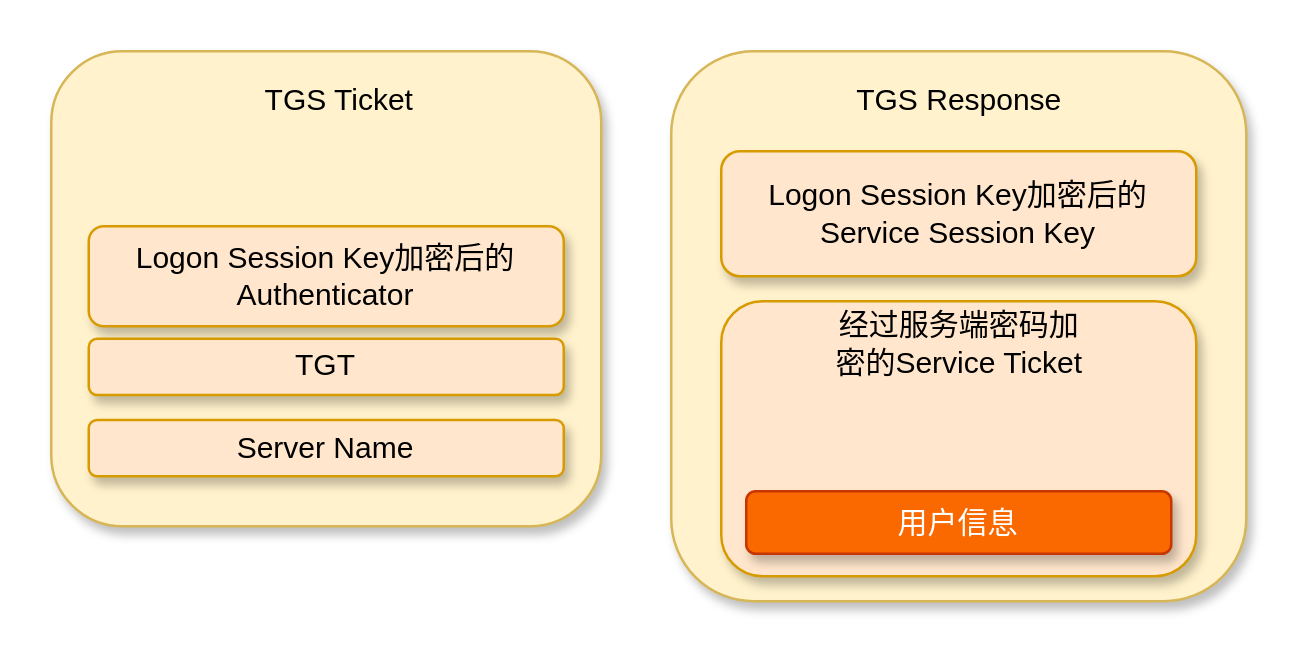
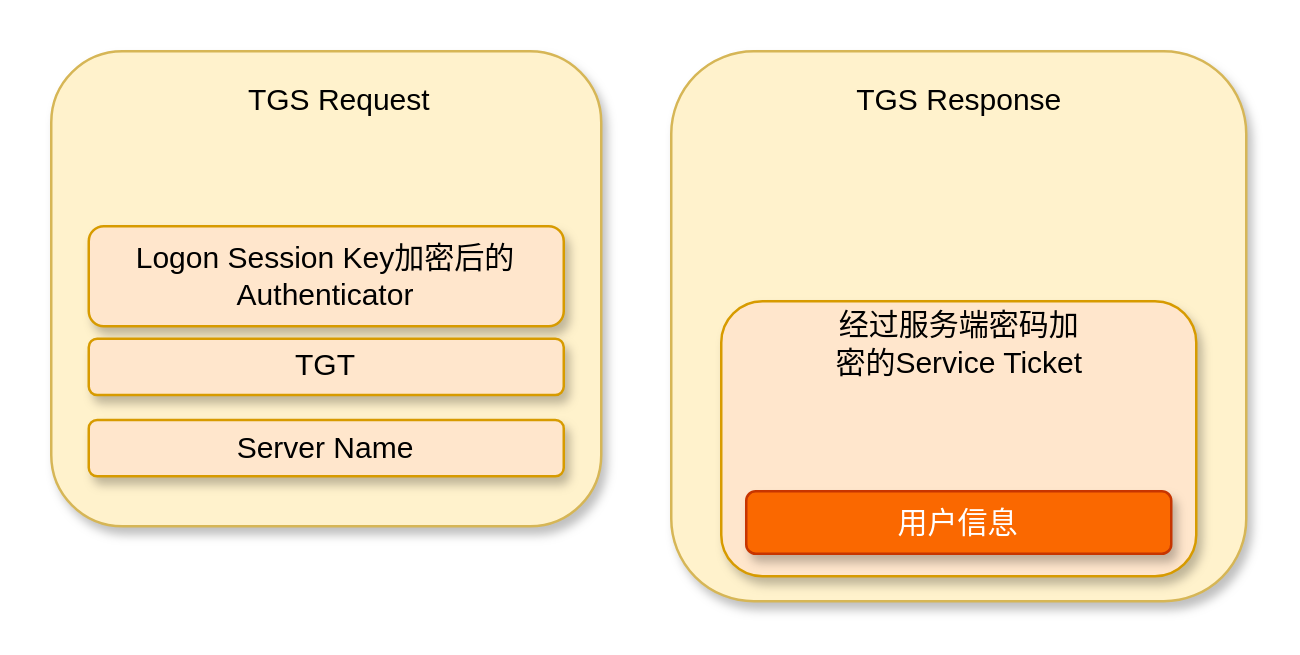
  <mxCell id="0" />
  <mxCell id="1" parent="0" />
  <mxCell id="2" value="" style="rounded=1;whiteSpace=wrap;html=1;fillColor=#fff2cc;strokeColor=#d6b656;shadow=1;glass=0;" parent="1" vertex="1"><mxGeometry x="20" y="20" width="220" height="190" as="geometry" /></mxCell>
  <mxCell id="3" value="" style="rounded=1;whiteSpace=wrap;html=1;fillColor=#fff2cc;strokeColor=#d6b656;shadow=1;glass=0;" parent="1" vertex="1"><mxGeometry x="268" y="20" width="230" height="220" as="geometry" /></mxCell>
- <mxCell id="4" value="TGS Ticket" style="text;html=1;align=center;verticalAlign=middle;resizable=0;points=[];autosize=1;shadow=1;glass=0;" parent="1" vertex="1"><mxGeometry x="90" y="30" width="90" height="20" as="geometry" /></mxCell>
+ <mxCell id="4" value="TGS Request" style="text;html=1;align=center;verticalAlign=middle;resizable=0;points=[];autosize=1;shadow=1;glass=0;" parent="1" vertex="1"><mxGeometry x="90" y="30" width="90" height="20" as="geometry" /></mxCell>
  <mxCell id="5" value="TGS Response" style="text;html=1;align=center;verticalAlign=middle;resizable=0;points=[];autosize=1;shadow=1;glass=0;" parent="1" vertex="1"><mxGeometry x="333" y="30" width="100" height="20" as="geometry" /></mxCell>
  <mxCell id="6" value="Logon Session Key加密后的Authenticator" style="rounded=1;whiteSpace=wrap;html=1;fillColor=#ffe6cc;strokeColor=#d79b00;shadow=1;glass=0;" parent="1" vertex="1"><mxGeometry x="35" y="90" width="190" height="40" as="geometry" /></mxCell>
- <mxCell id="7" value="Logon Session Key加密后的Service Session Key" style="rounded=1;whiteSpace=wrap;html=1;fillColor=#ffe6cc;strokeColor=#d79b00;shadow=1;glass=0;" parent="1" vertex="1"><mxGeometry x="288" y="60" width="190" height="50" as="geometry" /></mxCell>
  <mxCell id="8" value="" style="rounded=1;whiteSpace=wrap;html=1;fillColor=#ffe6cc;strokeColor=#d79b00;shadow=1;glass=0;" parent="1" vertex="1"><mxGeometry x="288" y="120" width="190" height="110" as="geometry" /></mxCell>
  <mxCell id="9" value="经过服务端密码加&lt;br&gt;密的Service Ticket" style="text;html=1;align=center;verticalAlign=middle;resizable=0;points=[];autosize=1;shadow=1;glass=0;" parent="1" vertex="1"><mxGeometry x="328" y="122" width="110" height="30" as="geometry" /></mxCell>
  <mxCell id="10" value="用户信息" style="rounded=1;whiteSpace=wrap;html=1;fillColor=#fa6800;strokeColor=#C73500;fontColor=#ffffff;shadow=1;glass=0;" parent="1" vertex="1"><mxGeometry x="298" y="196" width="170" height="25" as="geometry" /></mxCell>
  <mxCell id="11" value="TGT" style="rounded=1;whiteSpace=wrap;html=1;fillColor=#ffe6cc;strokeColor=#d79b00;shadow=1;glass=0;" parent="1" vertex="1"><mxGeometry x="35" y="135" width="190" height="22.5" as="geometry" /></mxCell>
  <mxCell id="12" value="Server Name" style="rounded=1;whiteSpace=wrap;html=1;fillColor=#ffe6cc;strokeColor=#d79b00;shadow=1;glass=0;" parent="1" vertex="1"><mxGeometry x="35" y="167.5" width="190" height="22.5" as="geometry" /></mxCell>
